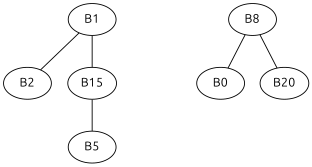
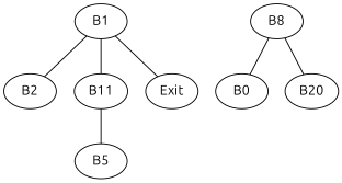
  graph {
    fontname=Ubuntu
    node [fontname=Ubuntu]
    edge [fontname=Ubuntu]
    B1
    B2
-   B11 [label=B15]
+   B11
+   Exit
    B5
    n6 [label=B0]
    B8
    n8 [label=B20]
    B1 -- B2
    B1 -- B11
+   B1 -- Exit
    B11 -- B5
    B8 -- n6
    B8 -- n8
  }
